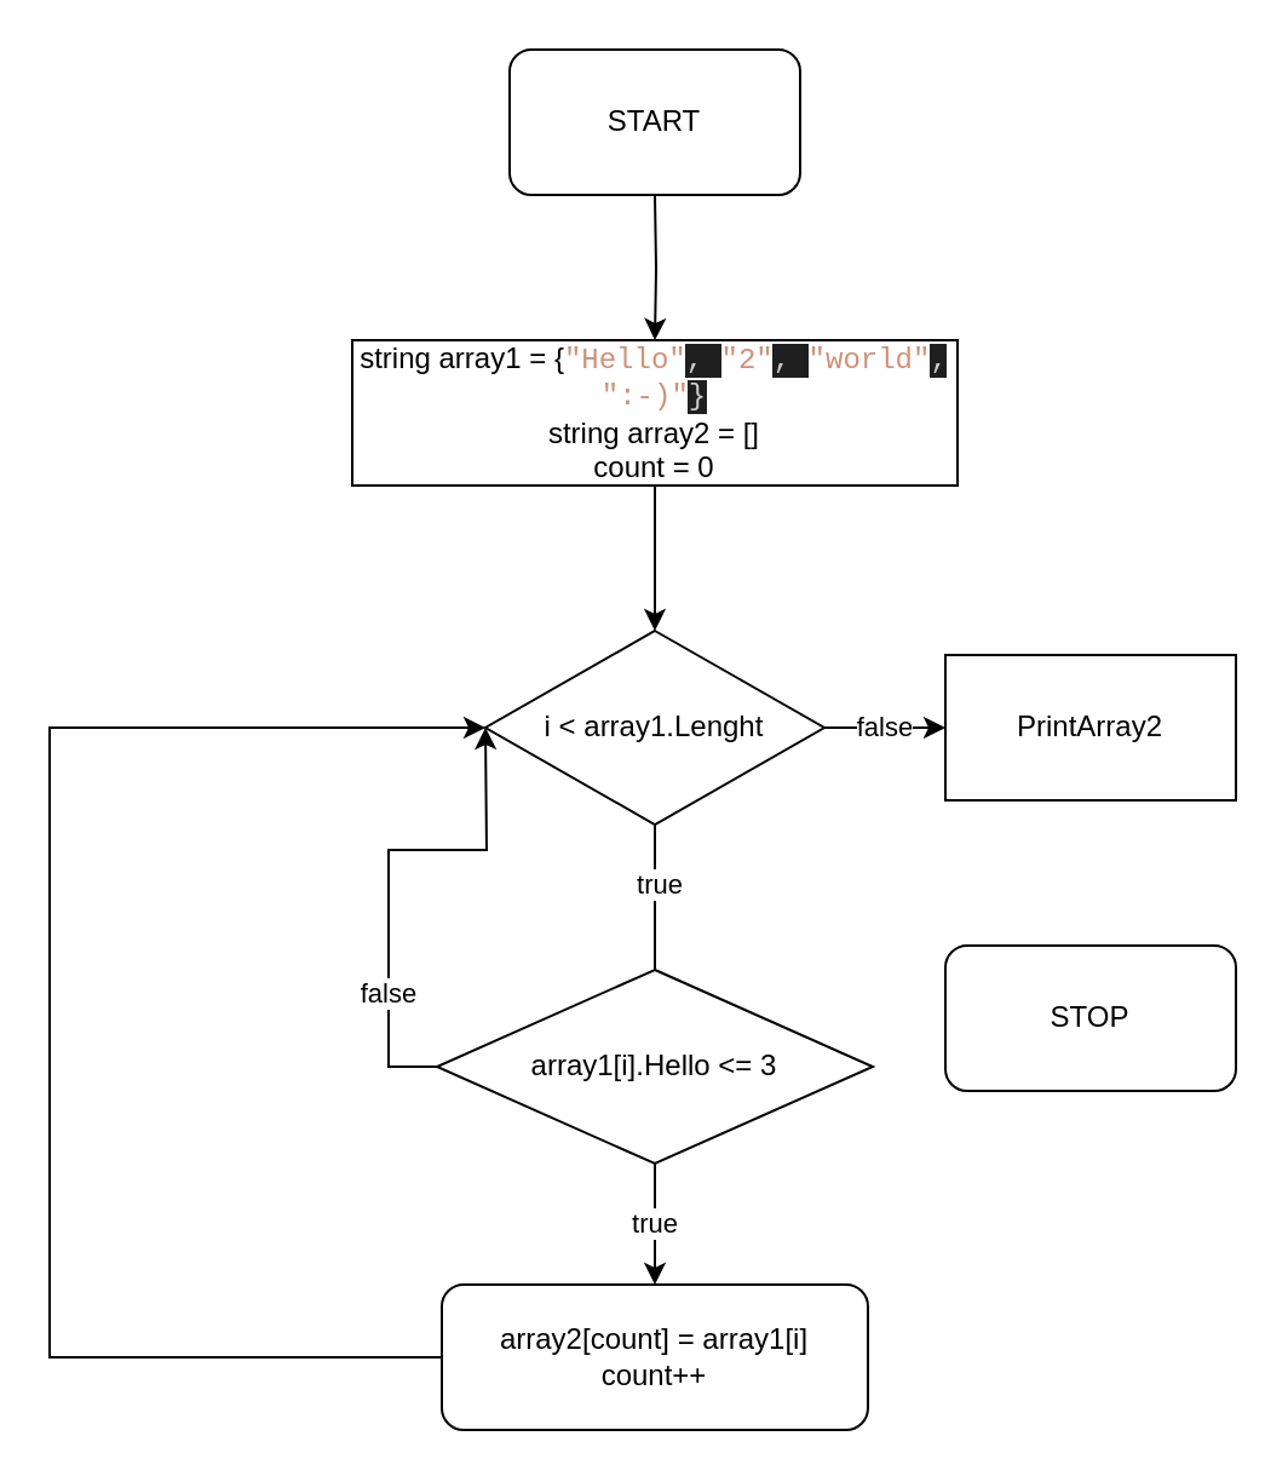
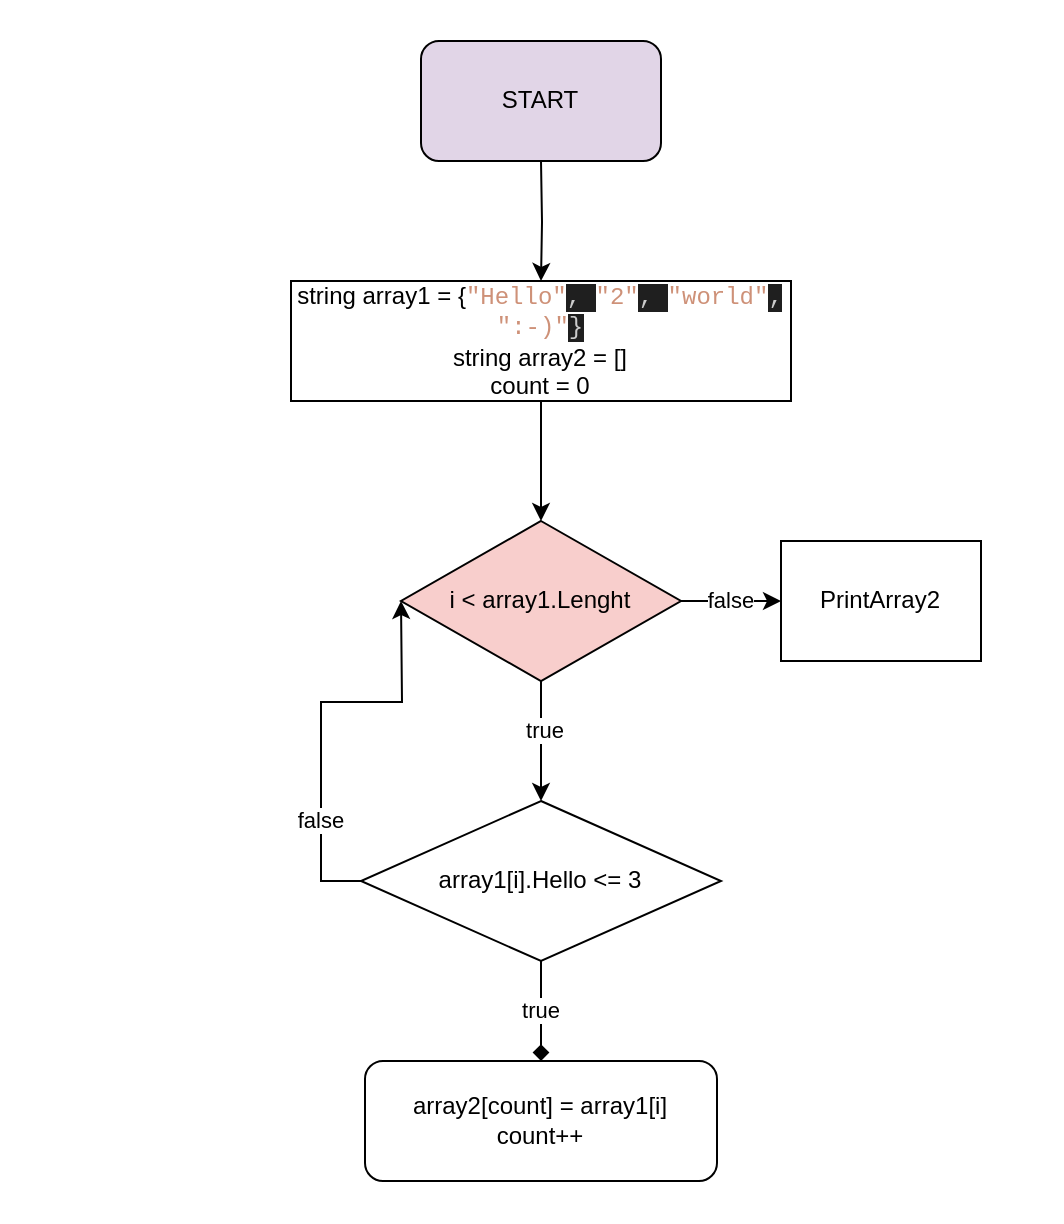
  <mxCell id="0" />
  <mxCell id="1" parent="0" />
  <mxCell id="2" value="" style="edgeStyle=orthogonalEdgeStyle;rounded=0;orthogonalLoop=1;jettySize=auto;html=1;" edge="1" parent="1" target="5"><mxGeometry relative="1" as="geometry"><mxPoint x="270" y="80" as="sourcePoint" /></mxGeometry></mxCell>
- <mxCell id="3" value="START" style="rounded=1;whiteSpace=wrap;html=1;" vertex="1" parent="1"><mxGeometry x="210" width="120" height="60" as="geometry" y="20" /></mxCell>
+ <mxCell id="3" value="START" style="rounded=1;whiteSpace=wrap;html=1;fillColor=#e1d5e7;" vertex="1" parent="1"><mxGeometry x="210" width="120" height="60" as="geometry" y="20" /></mxCell>
  <mxCell id="4" value="" style="edgeStyle=orthogonalEdgeStyle;rounded=0;orthogonalLoop=1;jettySize=auto;html=1;" edge="1" parent="1" source="5" target="9"><mxGeometry relative="1" as="geometry" /></mxCell>
  <mxCell id="5" value="string array1 =&amp;nbsp;{&lt;span style=&quot;font-family: Menlo, Monaco, &amp;quot;Courier New&amp;quot;, monospace; color: rgb(206, 145, 120);&quot;&gt;&quot;Hello&quot;&lt;/span&gt;&lt;span style=&quot;background-color: rgb(31, 31, 31); color: rgb(204, 204, 204); font-family: Menlo, Monaco, &amp;quot;Courier New&amp;quot;, monospace;&quot;&gt;, &lt;/span&gt;&lt;span style=&quot;font-family: Menlo, Monaco, &amp;quot;Courier New&amp;quot;, monospace; color: rgb(206, 145, 120);&quot;&gt;&quot;2&quot;&lt;/span&gt;&lt;span style=&quot;background-color: rgb(31, 31, 31); color: rgb(204, 204, 204); font-family: Menlo, Monaco, &amp;quot;Courier New&amp;quot;, monospace;&quot;&gt;, &lt;/span&gt;&lt;span style=&quot;font-family: Menlo, Monaco, &amp;quot;Courier New&amp;quot;, monospace; color: rgb(206, 145, 120);&quot;&gt;&quot;world&quot;&lt;/span&gt;&lt;span style=&quot;background-color: rgb(31, 31, 31); color: rgb(204, 204, 204); font-family: Menlo, Monaco, &amp;quot;Courier New&amp;quot;, monospace;&quot;&gt;, &lt;/span&gt;&lt;span style=&quot;font-family: Menlo, Monaco, &amp;quot;Courier New&amp;quot;, monospace; color: rgb(206, 145, 120);&quot;&gt;&quot;:-)&quot;&lt;/span&gt;&lt;font style=&quot;&quot; color=&quot;#cccccc&quot;&gt;&lt;font face=&quot;Menlo, Monaco, Courier New, monospace&quot;&gt;&lt;span style=&quot;background-color: rgb(31, 31, 31);&quot;&gt;}&lt;br&gt;&lt;/span&gt;&lt;/font&gt;&lt;/font&gt;string array2 = []&lt;br&gt;count = 0" style="rounded=0;whiteSpace=wrap;html=1;" vertex="1" parent="1"><mxGeometry x="145" y="140" width="250" height="60" as="geometry" /></mxCell>
- <mxCell id="6" value="" style="edgeStyle=orthogonalEdgeStyle;rounded=0;orthogonalLoop=1;jettySize=auto;html=1;endArrow=none;" edge="1" parent="1" source="9" target="12"><mxGeometry relative="1" as="geometry" /></mxCell>
+ <mxCell id="6" value="" style="edgeStyle=orthogonalEdgeStyle;rounded=0;orthogonalLoop=1;jettySize=auto;html=1;" edge="1" parent="1" source="9" target="12"><mxGeometry relative="1" as="geometry" /></mxCell>
  <mxCell id="7" value="true" style="edgeLabel;html=1;align=center;verticalAlign=middle;resizable=0;points=[];" vertex="1" connectable="0" parent="6"><mxGeometry x="-0.2" y="1" relative="1" as="geometry"><mxPoint as="offset" /></mxGeometry></mxCell>
  <mxCell id="8" value="false" style="edgeStyle=orthogonalEdgeStyle;rounded=0;orthogonalLoop=1;jettySize=auto;html=1;" edge="1" parent="1" source="9" target="15"><mxGeometry relative="1" as="geometry" /></mxCell>
- <mxCell id="9" value="i &amp;lt; array1.Lenght" style="rhombus;whiteSpace=wrap;html=1;" vertex="1" parent="1"><mxGeometry x="200" y="260" width="140" height="80" as="geometry" /></mxCell>
- <mxCell id="10" value="true" style="edgeStyle=orthogonalEdgeStyle;rounded=0;orthogonalLoop=1;jettySize=auto;html=1;" edge="1" parent="1" source="12" target="14"><mxGeometry relative="1" as="geometry" /></mxCell>
+ <mxCell id="9" value="i &amp;lt; array1.Lenght" style="rhombus;whiteSpace=wrap;html=1;fillColor=#f8cecc;" vertex="1" parent="1"><mxGeometry x="200" y="260" width="140" height="80" as="geometry" /></mxCell>
+ <mxCell id="10" value="true" style="edgeStyle=orthogonalEdgeStyle;rounded=0;orthogonalLoop=1;jettySize=auto;html=1;endArrow=diamond;" edge="1" parent="1" source="12" target="14"><mxGeometry relative="1" as="geometry" /></mxCell>
  <mxCell id="11" value="false" style="edgeStyle=orthogonalEdgeStyle;rounded=0;orthogonalLoop=1;jettySize=auto;html=1;exitX=0;exitY=0.5;exitDx=0;exitDy=0;" edge="1" parent="1" source="12"><mxGeometry x="-0.501" relative="1" as="geometry"><mxPoint x="200" y="300" as="targetPoint" /><mxPoint as="offset" /></mxGeometry></mxCell>
  <mxCell id="12" value="array1[i].Hello &amp;lt;= 3" style="rhombus;whiteSpace=wrap;html=1;" vertex="1" parent="1"><mxGeometry x="180" y="400" width="180" height="80" as="geometry" /></mxCell>
- <mxCell id="13" style="edgeStyle=orthogonalEdgeStyle;rounded=0;orthogonalLoop=1;jettySize=auto;html=1;exitX=0;exitY=0.5;exitDx=0;exitDy=0;entryX=0;entryY=0.5;entryDx=0;entryDy=0;" edge="1" parent="1" source="14" target="9"><mxGeometry relative="1" as="geometry"><Array as="points"><mxPoint x="20" y="560" /><mxPoint x="20" y="300" /></Array></mxGeometry></mxCell>
  <mxCell id="14" value="array2[count] = array1[i]&lt;br&gt;count++" style="whiteSpace=wrap;html=1;rounded=1;" vertex="1" parent="1"><mxGeometry x="182" y="530" width="176" height="60" as="geometry" /></mxCell>
- <mxCell id="15" value="PrintArray2" style="rounded=0;whiteSpace=wrap;html=1;" vertex="1" parent="1"><mxGeometry x="390" y="270" width="120" height="60" as="geometry" /></mxCell>
- <mxCell id="16" value="STOP" style="rounded=1;whiteSpace=wrap;html=1;" vertex="1" parent="1"><mxGeometry x="390" y="390" width="120" height="60" as="geometry" /></mxCell>
+ <mxCell id="15" value="PrintArray2" style="rounded=0;whiteSpace=wrap;html=1;" vertex="1" parent="1"><mxGeometry x="390" y="270" width="100" height="60" as="geometry" /></mxCell>
